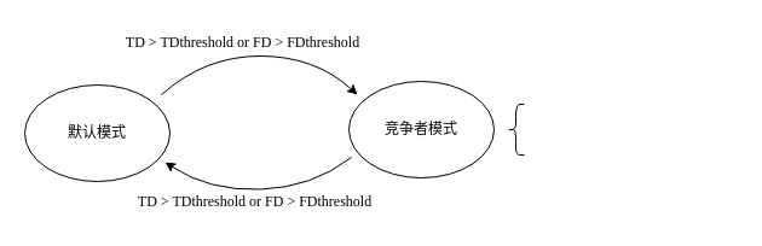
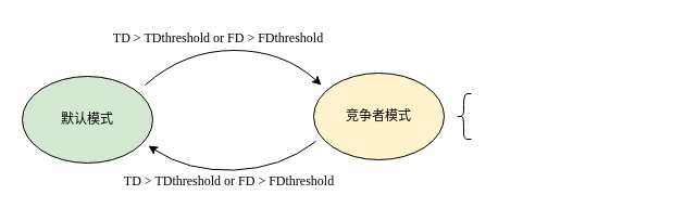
  <mxCell id="0" />
  <mxCell id="1" parent="0" />
  <mxCell id="2" value="" style="endArrow=classic;html=1;rounded=0;curved=1;entryX=0.967;entryY=0.8;entryDx=0;entryDy=0;entryPerimeter=0;" edge="1" parent="1" target="3"><mxGeometry width="50" height="50" relative="1" as="geometry"><mxPoint x="290" y="130" as="sourcePoint" /><mxPoint x="141" y="137" as="targetPoint" /><Array as="points"><mxPoint x="258" y="155" /><mxPoint x="172" y="158" /></Array></mxGeometry></mxCell>
- <mxCell id="3" value="&lt;font face=&quot;SimSong-Regular&quot;&gt;默认模式&lt;/font&gt;" style="ellipse;whiteSpace=wrap;html=1;" vertex="1" parent="1"><mxGeometry x="20" y="70" width="120" height="80" as="geometry" /></mxCell>
- <mxCell id="4" value="&lt;font face=&quot;SimSong-Regular&quot;&gt;竞争者模式&lt;/font&gt;" style="ellipse;whiteSpace=wrap;html=1;" vertex="1" parent="1"><mxGeometry x="288" y="67" width="120" height="80" as="geometry" /></mxCell>
+ <mxCell id="3" value="&lt;font face=&quot;SimSong-Regular&quot;&gt;默认模式&lt;/font&gt;" style="ellipse;whiteSpace=wrap;html=1;fillColor=#d5e8d4;" vertex="1" parent="1"><mxGeometry x="20" y="70" width="120" height="80" as="geometry" /></mxCell>
+ <mxCell id="4" value="&lt;font face=&quot;SimSong-Regular&quot;&gt;竞争者模式&lt;/font&gt;" style="ellipse;whiteSpace=wrap;html=1;fillColor=#fff2cc;" vertex="1" parent="1"><mxGeometry x="288" y="67" width="120" height="80" as="geometry" /></mxCell>
  <mxCell id="5" value="" style="endArrow=classic;html=1;rounded=0;curved=1;" edge="1" parent="1"><mxGeometry width="50" height="50" relative="1" as="geometry"><mxPoint x="133" y="78" as="sourcePoint" /><mxPoint x="295" y="78" as="targetPoint" /><Array as="points"><mxPoint x="169" y="46" /><mxPoint x="260" y="46" /></Array></mxGeometry></mxCell>
  <mxCell id="6" value="&lt;font face=&quot;Times New Roman&quot;&gt;TD &amp;gt; TDthreshold or FD &amp;gt; FDthreshold&amp;nbsp;&lt;/font&gt;" style="text;html=1;strokeColor=none;fillColor=none;align=center;verticalAlign=middle;whiteSpace=wrap;rounded=0;dashed=1;" vertex="1" parent="1"><mxGeometry x="89" y="20" width="226" height="30" as="geometry" /></mxCell>
  <mxCell id="7" value="&lt;font face=&quot;Times New Roman&quot;&gt;TD &amp;gt; TDthreshold or FD &amp;gt; FDthreshold&amp;nbsp;&lt;/font&gt;" style="text;html=1;strokeColor=none;fillColor=none;align=center;verticalAlign=middle;whiteSpace=wrap;rounded=0;dashed=1;" vertex="1" parent="1"><mxGeometry x="99" y="152" width="226" height="30" as="geometry" /></mxCell>
  <mxCell id="8" value="&lt;font face=&quot;Times New Roman&quot;&gt;&lt;br&gt;&lt;/font&gt;" style="text;html=1;strokeColor=none;fillColor=none;align=center;verticalAlign=middle;whiteSpace=wrap;rounded=0;dashed=1;" vertex="1" parent="1"><mxGeometry x="436" y="73" width="172" height="30" as="geometry" /></mxCell>
  <mxCell id="9" value="" style="shape=curlyBracket;whiteSpace=wrap;html=1;rounded=1;shadow=0;sketch=0;pointerEvents=1;fontFamily=Tahoma;fontSize=12;fontColor=default;strokeColor=default;strokeWidth=1;fillColor=default;size=0.5;" vertex="1" parent="1"><mxGeometry x="419" y="86" width="14" height="42" as="geometry" /></mxCell>
